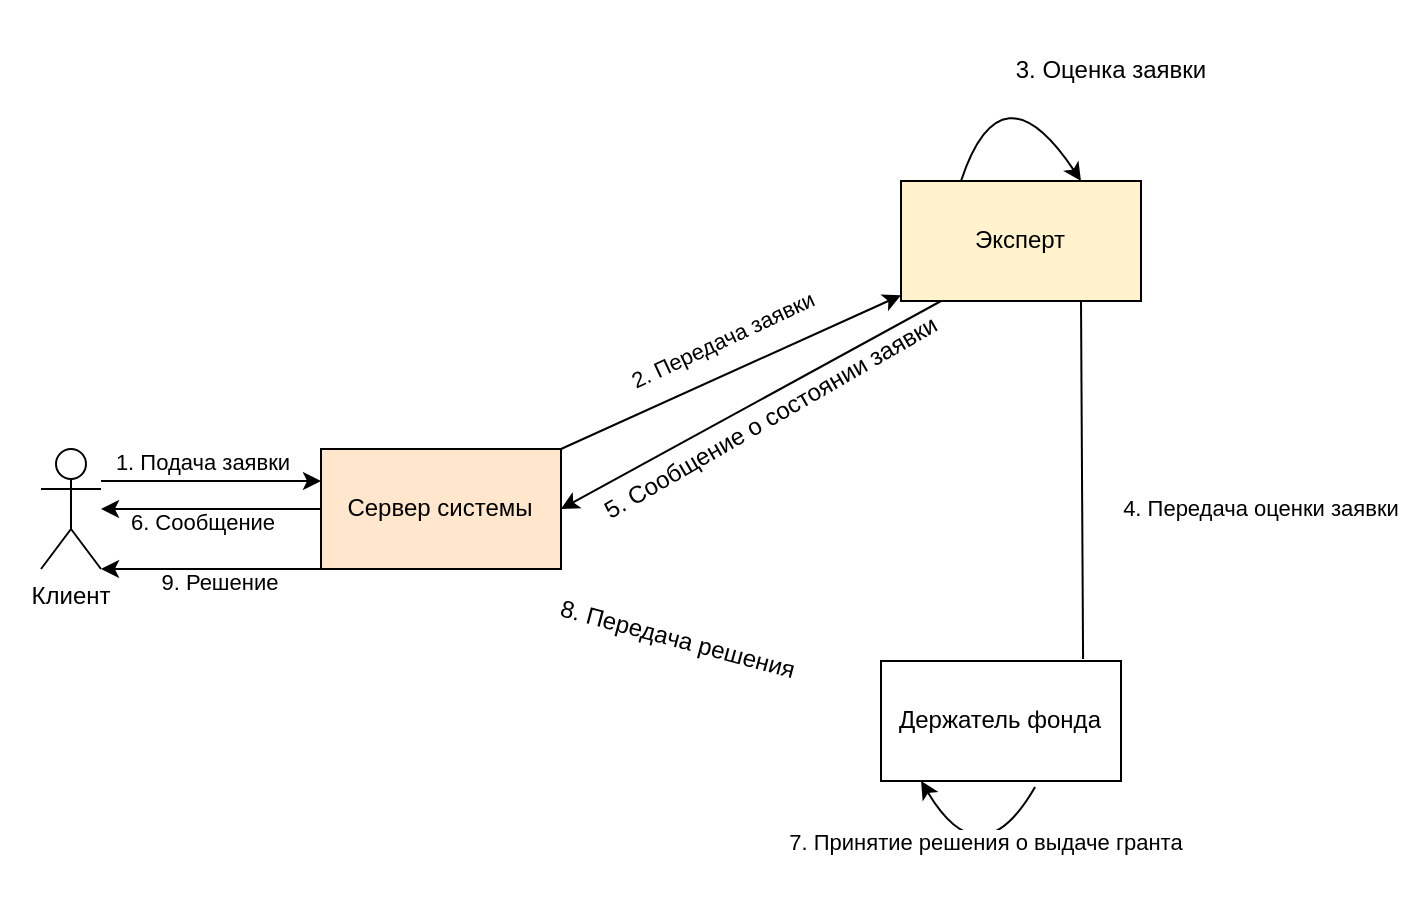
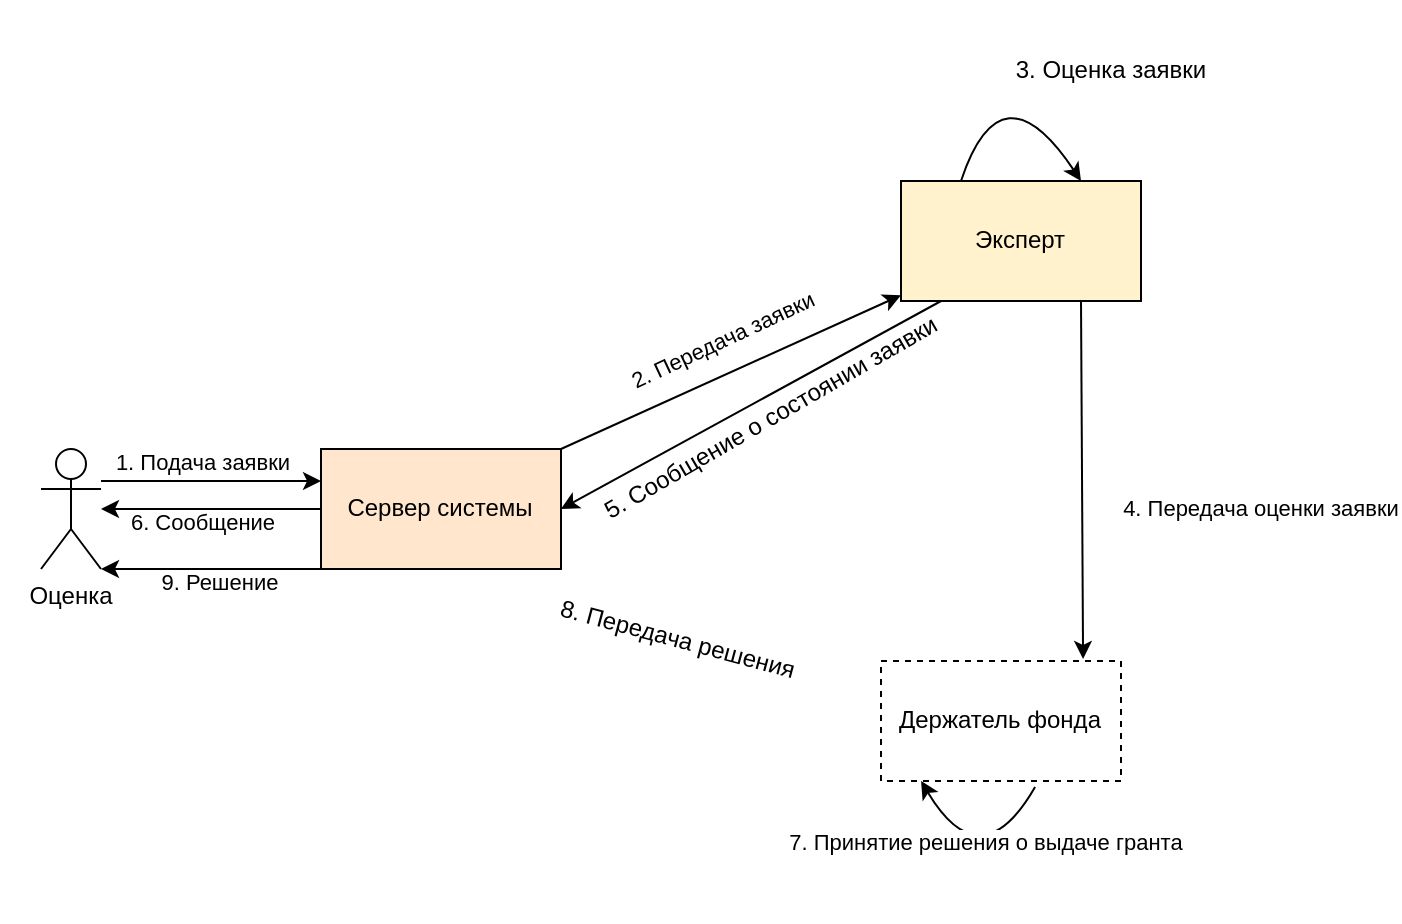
  <mxCell id="0" />
  <mxCell id="1" parent="0" />
- <mxCell id="2" value="Клиент" style="shape=umlActor;verticalLabelPosition=bottom;verticalAlign=top;html=1;outlineConnect=0;" vertex="1" parent="1"><mxGeometry x="20" y="224" width="30" height="60" as="geometry" /></mxCell>
+ <mxCell id="2" value="Оценка" style="shape=umlActor;verticalLabelPosition=bottom;verticalAlign=top;html=1;outlineConnect=0;" vertex="1" parent="1"><mxGeometry x="20" y="224" width="30" height="60" as="geometry" /></mxCell>
  <mxCell id="3" value="Сервер системы" style="rounded=0;whiteSpace=wrap;html=1;fillColor=#ffe6cc;" vertex="1" parent="1"><mxGeometry x="160" y="224" width="120" height="60" as="geometry" /></mxCell>
  <mxCell id="4" value="Эксперт" style="rounded=0;whiteSpace=wrap;html=1;fillColor=#fff2cc;" vertex="1" parent="1"><mxGeometry x="450" y="90" width="120" height="60" as="geometry" /></mxCell>
- <mxCell id="5" value="Держатель фонда" style="rounded=0;whiteSpace=wrap;html=1;" vertex="1" parent="1"><mxGeometry x="440" y="330" width="120" height="60" as="geometry" /></mxCell>
+ <mxCell id="5" value="Держатель фонда" style="rounded=0;whiteSpace=wrap;html=1;dashed=1;" vertex="1" parent="1"><mxGeometry x="440" y="330" width="120" height="60" as="geometry" /></mxCell>
  <mxCell id="6" value="" style="endArrow=classic;html=1;rounded=0;" edge="1" parent="1"><mxGeometry width="50" height="50" relative="1" as="geometry"><mxPoint x="50" y="240" as="sourcePoint" /><mxPoint x="160" y="240" as="targetPoint" /></mxGeometry></mxCell>
  <mxCell id="7" value="1. Подача заявки" style="edgeLabel;html=1;align=center;verticalAlign=middle;resizable=0;points=[];" vertex="1" connectable="0" parent="6"><mxGeometry x="-0.236" y="1" relative="1" as="geometry"><mxPoint x="8" y="-9" as="offset" /></mxGeometry></mxCell>
  <mxCell id="8" value="" style="endArrow=classic;html=1;rounded=0;exitX=1;exitY=0;exitDx=0;exitDy=0;" edge="1" parent="1" source="3" target="4"><mxGeometry width="50" height="50" relative="1" as="geometry"><mxPoint x="530" y="270" as="sourcePoint" /><mxPoint x="580" y="220" as="targetPoint" /><Array as="points" /></mxGeometry></mxCell>
  <mxCell id="9" value="2. Передача заявки" style="edgeLabel;html=1;align=center;verticalAlign=middle;resizable=0;points=[];rotation=-25;" vertex="1" connectable="0" parent="8"><mxGeometry x="0.143" y="-2" relative="1" as="geometry"><mxPoint x="-18" y="-12" as="offset" /></mxGeometry></mxCell>
  <mxCell id="10" value="" style="curved=1;endArrow=classic;html=1;rounded=0;exitX=0.25;exitY=0;exitDx=0;exitDy=0;entryX=0.75;entryY=0;entryDx=0;entryDy=0;" edge="1" parent="1" source="4" target="4"><mxGeometry width="50" height="50" relative="1" as="geometry"><mxPoint x="530" y="270" as="sourcePoint" /><mxPoint x="580" y="220" as="targetPoint" /><Array as="points"><mxPoint x="500" y="30" /></Array></mxGeometry></mxCell>
  <mxCell id="11" value="3. Оценка заявки" style="text;html=1;align=center;verticalAlign=middle;resizable=0;points=[];autosize=1;strokeColor=none;fillColor=none;" vertex="1" parent="1"><mxGeometry x="495" y="20" width="120" height="30" as="geometry" /></mxCell>
- <mxCell id="12" value="" style="endArrow=none;html=1;rounded=0;exitX=0.75;exitY=1;exitDx=0;exitDy=0;entryX=0.842;entryY=-0.017;entryDx=0;entryDy=0;entryPerimeter=0;" edge="1" parent="1" source="4" target="5"><mxGeometry width="50" height="50" relative="1" as="geometry"><mxPoint x="530" y="270" as="sourcePoint" /><mxPoint x="580" y="220" as="targetPoint" /></mxGeometry></mxCell>
+ <mxCell id="12" value="" style="endArrow=classic;html=1;rounded=0;exitX=0.75;exitY=1;exitDx=0;exitDy=0;entryX=0.842;entryY=-0.017;entryDx=0;entryDy=0;entryPerimeter=0;" edge="1" parent="1" source="4" target="5"><mxGeometry width="50" height="50" relative="1" as="geometry"><mxPoint x="530" y="270" as="sourcePoint" /><mxPoint x="580" y="220" as="targetPoint" /></mxGeometry></mxCell>
  <mxCell id="13" value="4. Передача оценки заявки" style="edgeLabel;html=1;align=center;verticalAlign=middle;resizable=0;points=[];" vertex="1" connectable="0" parent="12"><mxGeometry x="0.118" y="2" relative="1" as="geometry"><mxPoint x="87" y="4" as="offset" /></mxGeometry></mxCell>
  <mxCell id="14" value="" style="endArrow=classic;html=1;rounded=0;exitX=0.167;exitY=1;exitDx=0;exitDy=0;exitPerimeter=0;entryX=1;entryY=0.5;entryDx=0;entryDy=0;" edge="1" parent="1" source="4" target="3"><mxGeometry width="50" height="50" relative="1" as="geometry"><mxPoint x="530" y="270" as="sourcePoint" /><mxPoint x="580" y="220" as="targetPoint" /></mxGeometry></mxCell>
  <mxCell id="15" value="5. Сообщение о состоянии заявки" style="text;html=1;align=center;verticalAlign=middle;resizable=0;points=[];autosize=1;strokeColor=none;fillColor=none;rotation=-30;" vertex="1" parent="1"><mxGeometry x="280" y="194" width="210" height="30" as="geometry" /></mxCell>
  <mxCell id="16" value="" style="endArrow=classic;html=1;rounded=0;exitX=0;exitY=0.5;exitDx=0;exitDy=0;" edge="1" parent="1" source="3" target="2"><mxGeometry width="50" height="50" relative="1" as="geometry"><mxPoint x="530" y="270" as="sourcePoint" /><mxPoint x="580" y="220" as="targetPoint" /><Array as="points"><mxPoint x="130" y="254" /></Array></mxGeometry></mxCell>
  <mxCell id="17" value="6. Сообщение" style="edgeLabel;html=1;align=center;verticalAlign=middle;resizable=0;points=[];" vertex="1" connectable="0" parent="16"><mxGeometry x="-0.109" y="2" relative="1" as="geometry"><mxPoint x="-11" y="4" as="offset" /></mxGeometry></mxCell>
  <mxCell id="18" value="" style="curved=1;endArrow=classic;html=1;rounded=0;exitX=0.642;exitY=1.05;exitDx=0;exitDy=0;entryX=0.167;entryY=1;entryDx=0;entryDy=0;entryPerimeter=0;exitPerimeter=0;" edge="1" parent="1" source="5" target="5"><mxGeometry width="50" height="50" relative="1" as="geometry"><mxPoint x="470" y="390" as="sourcePoint" /><mxPoint x="530" y="390" as="targetPoint" /><Array as="points"><mxPoint x="490" y="440" /></Array></mxGeometry></mxCell>
  <mxCell id="19" value="7. Принятие решения о выдаче гранта&amp;nbsp;" style="edgeLabel;html=1;align=center;verticalAlign=middle;resizable=0;points=[];" vertex="1" connectable="0" parent="18"><mxGeometry x="-0.355" y="-7" relative="1" as="geometry"><mxPoint as="offset" /></mxGeometry></mxCell>
  <mxCell id="20" value="8. Передача решения&amp;nbsp;" style="text;html=1;align=center;verticalAlign=middle;resizable=0;points=[];autosize=1;strokeColor=none;fillColor=none;rotation=15;" vertex="1" parent="1"><mxGeometry x="265" y="305" width="150" height="30" as="geometry" /></mxCell>
  <mxCell id="21" value="" style="endArrow=classic;html=1;rounded=0;entryX=1;entryY=1;entryDx=0;entryDy=0;entryPerimeter=0;exitX=0;exitY=1;exitDx=0;exitDy=0;" edge="1" parent="1" source="3" target="2"><mxGeometry width="50" height="50" relative="1" as="geometry"><mxPoint x="60" y="335" as="sourcePoint" /><mxPoint x="110" y="285" as="targetPoint" /></mxGeometry></mxCell>
  <mxCell id="22" value="9. Решение&amp;nbsp;" style="edgeLabel;html=1;align=center;verticalAlign=middle;resizable=0;points=[];" vertex="1" connectable="0" parent="21"><mxGeometry x="-0.418" y="1" relative="1" as="geometry"><mxPoint x="-18" y="5" as="offset" /></mxGeometry></mxCell>
